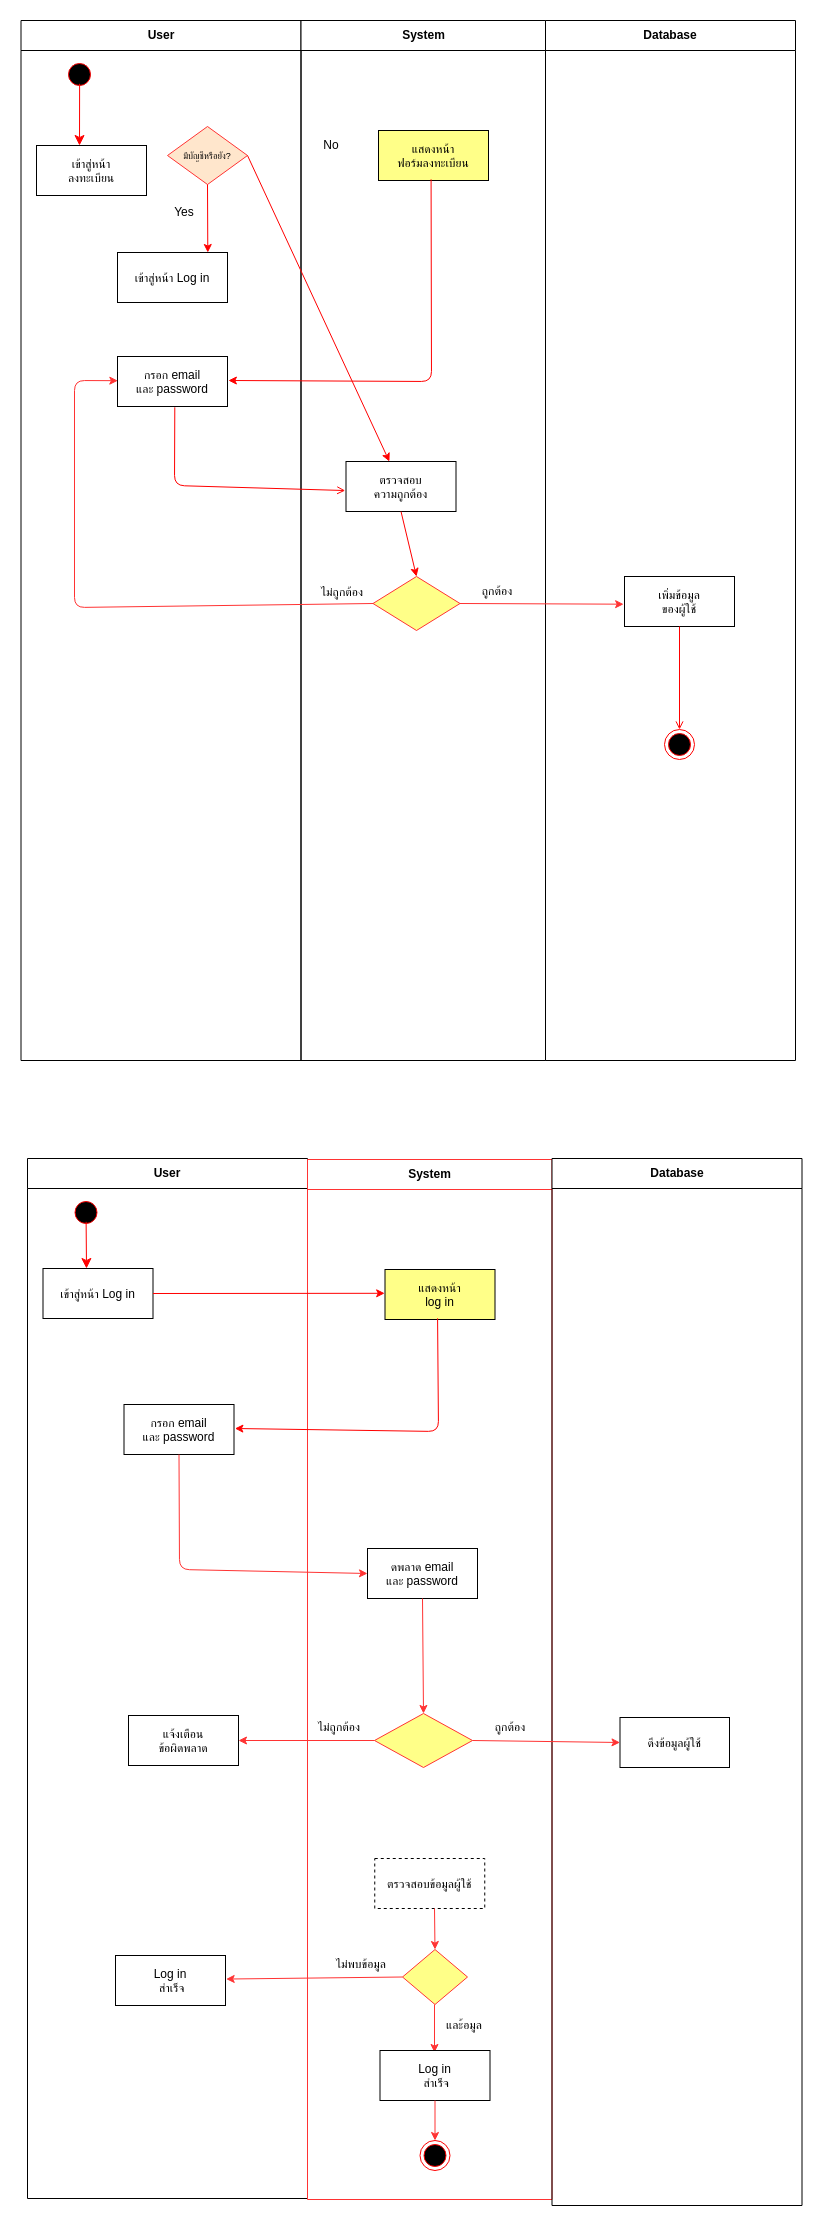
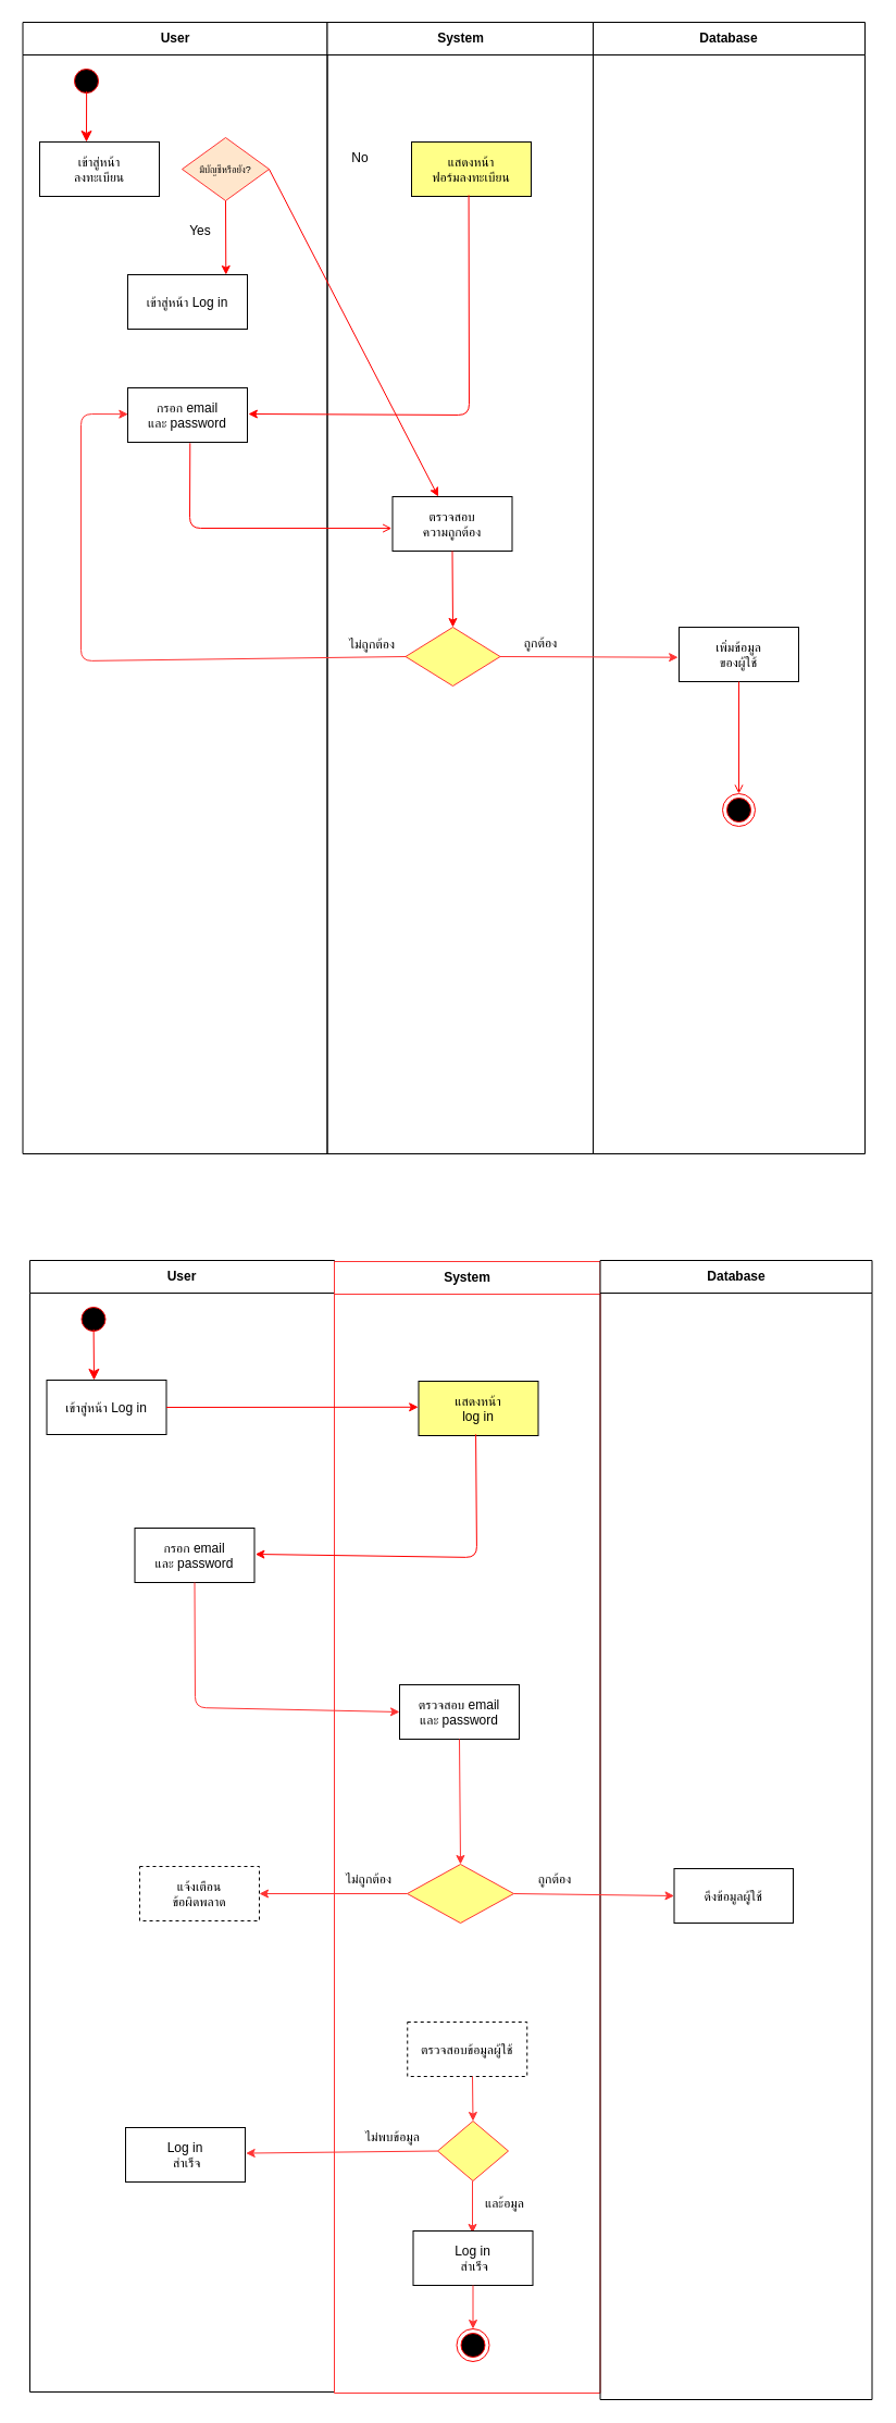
  <mxCell id="0" />
  <mxCell id="1" parent="0" />
  <mxCell id="2" value="User" style="swimlane;whiteSpace=wrap;startSize=30;" parent="1" vertex="1"><mxGeometry x="20.5" y="20" width="280" height="1040" as="geometry" /></mxCell>
  <mxCell id="3" value="" style="ellipse;shape=startState;fillColor=#000000;strokeColor=#ff0000;" parent="2" vertex="1"><mxGeometry x="43.5" y="39" width="30" height="30" as="geometry" /></mxCell>
  <mxCell id="4" value="" style="edgeStyle=elbowEdgeStyle;elbow=horizontal;verticalAlign=bottom;endArrow=classic;endSize=8;strokeColor=#FF0000;endFill=1;rounded=0;exitX=0.504;exitY=0.81;exitDx=0;exitDy=0;exitPerimeter=0;" parent="2" source="3" target="5" edge="1"><mxGeometry x="100" y="40" as="geometry"><mxPoint x="115" y="110" as="targetPoint" /></mxGeometry></mxCell>
- <mxCell id="5" value="เข้าสู่หน้า&#10;ลงทะเบียน" style="" parent="2" vertex="1"><mxGeometry x="15.5" y="125" width="110" height="50" as="geometry" /></mxCell>
+ <mxCell id="5" value="เข้าสู่หน้า&#10;ลงทะเบียน" style="" parent="2" vertex="1"><mxGeometry x="15.5" y="110" width="110" height="50" as="geometry" /></mxCell>
  <mxCell id="6" value="เข้าสู่หน้า Log in" style="" parent="2" vertex="1"><mxGeometry x="96.5" y="232" width="110" height="50" as="geometry" /></mxCell>
  <mxCell id="7" value="มีบัญชีหรือยัง?" style="rhombus;fillColor=#ffe6cc;strokeColor=#FF3333;fontSize=9;" parent="2" vertex="1"><mxGeometry x="146.5" y="106" width="80" height="58" as="geometry" /></mxCell>
  <mxCell id="8" value="" style="endArrow=classic;strokeColor=#FF0000;endFill=1;rounded=0;entryX=0.821;entryY=0;entryDx=0;entryDy=0;entryPerimeter=0;exitX=0.5;exitY=1;exitDx=0;exitDy=0;" edge="1" parent="2" source="7" target="6"><mxGeometry relative="1" as="geometry"><mxPoint x="235.87" y="164" as="sourcePoint" /><mxPoint x="235.963" y="202" as="targetPoint" /></mxGeometry></mxCell>
  <mxCell id="9" value="Yes" style="text;html=1;strokeColor=none;fillColor=none;align=center;verticalAlign=middle;whiteSpace=wrap;rounded=0;" vertex="1" parent="2"><mxGeometry x="145.5" y="182" width="35.5" height="20" as="geometry" /></mxCell>
  <mxCell id="10" value="กรอก email&#10;และ password" style="" vertex="1" parent="2"><mxGeometry x="96.5" y="336" width="110" height="50" as="geometry" /></mxCell>
  <mxCell id="11" value="ไม่ถูกต้อง" style="text;html=1;strokeColor=none;fillColor=none;align=center;verticalAlign=middle;whiteSpace=wrap;rounded=0;" vertex="1" parent="2"><mxGeometry x="291.5" y="557" width="60" height="30" as="geometry" /></mxCell>
  <mxCell id="12" value="System" style="swimlane;whiteSpace=wrap;startSize=30;" parent="1" vertex="1"><mxGeometry x="300.5" y="20" width="244.5" height="1040" as="geometry" /></mxCell>
  <mxCell id="13" value="แสดงหน้า&#10;ฟอร์มลงทะเบียน" style="fillColor=#ffff88;" parent="12" vertex="1"><mxGeometry x="77.5" y="110" width="110" height="50" as="geometry" /></mxCell>
  <mxCell id="14" value="No" style="text;html=1;strokeColor=none;fillColor=none;align=center;verticalAlign=middle;whiteSpace=wrap;rounded=0;" vertex="1" parent="12"><mxGeometry y="110" width="60" height="30" as="geometry" /></mxCell>
- <mxCell id="15" value="ตรวจสอบ&#10;ความถูกต้อง" style="" vertex="1" parent="12"><mxGeometry x="45" y="441" width="110" height="50" as="geometry" /></mxCell>
+ <mxCell id="15" value="ตรวจสอบ&#10;ความถูกต้อง" style="" vertex="1" parent="12"><mxGeometry x="60" y="436" width="110" height="50" as="geometry" /></mxCell>
  <mxCell id="16" value="" style="rhombus;whiteSpace=wrap;html=1;fillColor=#ffff88;strokeColor=#FF3333;" vertex="1" parent="12"><mxGeometry x="72" y="556" width="87" height="54" as="geometry" /></mxCell>
  <mxCell id="17" value="" style="edgeStyle=none;strokeColor=#FF0000;endArrow=classic;endFill=1;rounded=0;exitX=0.5;exitY=1;exitDx=0;exitDy=0;entryX=0.5;entryY=0;entryDx=0;entryDy=0;" edge="1" parent="12" source="15" target="16"><mxGeometry width="100" height="100" relative="1" as="geometry"><mxPoint x="83.5" y="517.37" as="sourcePoint" /><mxPoint x="203.5" y="517.87" as="targetPoint" /></mxGeometry></mxCell>
  <mxCell id="18" value="ถูกต้อง" style="text;html=1;strokeColor=none;fillColor=none;align=center;verticalAlign=middle;whiteSpace=wrap;rounded=0;" vertex="1" parent="12"><mxGeometry x="166.5" y="556" width="60" height="30" as="geometry" /></mxCell>
  <mxCell id="19" value="Database" style="swimlane;whiteSpace=wrap;startSize=30;" parent="1" vertex="1"><mxGeometry x="545" y="20" width="250" height="1040" as="geometry" /></mxCell>
  <mxCell id="20" value="เพิ่มข้อมูล&#10;ของผู้ใช้" style="" parent="19" vertex="1"><mxGeometry x="79" y="556" width="110" height="50" as="geometry" /></mxCell>
  <mxCell id="21" value="" style="ellipse;shape=endState;fillColor=#000000;strokeColor=#ff0000" parent="19" vertex="1"><mxGeometry x="119" y="709" width="30" height="30" as="geometry" /></mxCell>
  <mxCell id="22" value="" style="endArrow=open;strokeColor=#FF0000;endFill=1;rounded=0" parent="19" source="20" target="21" edge="1"><mxGeometry relative="1" as="geometry" /></mxCell>
  <mxCell id="23" value="" style="endArrow=classic;strokeColor=#FF0000;endFill=1;rounded=0;exitX=1;exitY=0.5;exitDx=0;exitDy=0;" edge="1" parent="1" source="7" target="15"><mxGeometry relative="1" as="geometry"><mxPoint x="296.5" y="158.79" as="sourcePoint" /><mxPoint x="326.5" y="158.79" as="targetPoint" /></mxGeometry></mxCell>
  <mxCell id="24" value="" style="endArrow=classic;strokeColor=#FF0000;endFill=1;entryX=1.008;entryY=0.48;entryDx=0;entryDy=0;rounded=1;exitX=0.478;exitY=0.977;exitDx=0;exitDy=0;exitPerimeter=0;entryPerimeter=0;" parent="1" source="13" target="10" edge="1"><mxGeometry relative="1" as="geometry"><mxPoint x="436.986" y="184" as="sourcePoint" /><mxPoint x="232" y="381" as="targetPoint" /><Array as="points"><mxPoint x="431" y="381" /></Array></mxGeometry></mxCell>
  <mxCell id="25" value="" style="edgeStyle=none;strokeColor=#FF0000;endArrow=open;endFill=1;entryX=-0.007;entryY=0.581;entryDx=0;entryDy=0;rounded=1;exitX=0.521;exitY=1.016;exitDx=0;exitDy=0;exitPerimeter=0;entryPerimeter=0;" edge="1" parent="1" source="10" target="15"><mxGeometry width="100" height="100" relative="1" as="geometry"><mxPoint x="174" y="410" as="sourcePoint" /><mxPoint x="300.5" y="480.5" as="targetPoint" /><Array as="points"><mxPoint x="174" y="485" /></Array></mxGeometry></mxCell>
  <mxCell id="26" value="" style="endArrow=classic;html=1;rounded=1;exitX=0;exitY=0.5;exitDx=0;exitDy=0;entryX=0.003;entryY=0.484;entryDx=0;entryDy=0;entryPerimeter=0;strokeColor=#FF3333;" edge="1" parent="1" source="16" target="10"><mxGeometry width="50" height="50" relative="1" as="geometry"><mxPoint x="204" y="570" as="sourcePoint" /><mxPoint x="114" y="380" as="targetPoint" /><Array as="points"><mxPoint x="74" y="607" /><mxPoint x="74" y="380" /></Array></mxGeometry></mxCell>
  <mxCell id="27" value="" style="endArrow=classic;html=1;rounded=0;entryX=-0.008;entryY=0.554;entryDx=0;entryDy=0;entryPerimeter=0;exitX=1;exitY=0.5;exitDx=0;exitDy=0;strokeColor=#FF3333;" edge="1" parent="1" source="16" target="20"><mxGeometry width="50" height="50" relative="1" as="geometry"><mxPoint x="434" y="550" as="sourcePoint" /><mxPoint x="484" y="500" as="targetPoint" /></mxGeometry></mxCell>
  <mxCell id="28" value="User" style="swimlane;whiteSpace=wrap;startSize=30;" vertex="1" parent="1"><mxGeometry x="27" y="1158" width="280" height="1040" as="geometry" /></mxCell>
  <mxCell id="29" value="" style="ellipse;shape=startState;fillColor=#000000;strokeColor=#ff0000;" vertex="1" parent="28"><mxGeometry x="43.5" y="39" width="30" height="30" as="geometry" /></mxCell>
  <mxCell id="30" value="" style="edgeStyle=elbowEdgeStyle;elbow=horizontal;verticalAlign=bottom;endArrow=classic;endSize=8;strokeColor=#FF0000;endFill=1;rounded=0;exitX=0.504;exitY=0.81;exitDx=0;exitDy=0;exitPerimeter=0;" edge="1" parent="28" source="29" target="31"><mxGeometry x="100" y="40" as="geometry"><mxPoint x="115" y="110" as="targetPoint" /></mxGeometry></mxCell>
  <mxCell id="31" value="เข้าสู่หน้า Log in" style="" vertex="1" parent="28"><mxGeometry x="15.5" y="110" width="110" height="50" as="geometry" /></mxCell>
  <mxCell id="32" value="กรอก email&#10;และ password" style="" vertex="1" parent="28"><mxGeometry x="96.5" y="246" width="110" height="50" as="geometry" /></mxCell>
- <mxCell id="33" value="แจ้งเตือน&#10;ข้อผิดพลาด" style="" vertex="1" parent="28"><mxGeometry x="101" y="557" width="110" height="50" as="geometry" /></mxCell>
+ <mxCell id="33" value="แจ้งเตือน&#10;ข้อผิดพลาด" style="dashed=1;" vertex="1" parent="28"><mxGeometry x="101" y="557" width="110" height="50" as="geometry" /></mxCell>
  <mxCell id="34" value="Log in&#10; สำเร็จ" style="" vertex="1" parent="28"><mxGeometry x="88" y="797" width="110" height="50" as="geometry" /></mxCell>
  <mxCell id="35" value="System" style="swimlane;whiteSpace=wrap;startSize=30;strokeColor=#FF3333;" vertex="1" parent="1"><mxGeometry x="307" y="1159" width="244.5" height="1040" as="geometry" /></mxCell>
  <mxCell id="36" value="แสดงหน้า&#10;log in" style="fillColor=#ffff88;" vertex="1" parent="35"><mxGeometry x="77.5" y="110" width="110" height="50" as="geometry" /></mxCell>
  <mxCell id="37" value="" style="rhombus;whiteSpace=wrap;html=1;fillColor=#ffff88;strokeColor=#FF3333;" vertex="1" parent="35"><mxGeometry x="67" y="554" width="98" height="54" as="geometry" /></mxCell>
  <mxCell id="38" value="ถูกต้อง" style="text;html=1;strokeColor=none;fillColor=none;align=center;verticalAlign=middle;whiteSpace=wrap;rounded=0;" vertex="1" parent="35"><mxGeometry x="173" y="553" width="60" height="30" as="geometry" /></mxCell>
  <mxCell id="39" value="ไม่ถูกต้อง" style="text;html=1;strokeColor=none;fillColor=none;align=center;verticalAlign=middle;whiteSpace=wrap;rounded=0;" vertex="1" parent="35"><mxGeometry x="2" y="553" width="60" height="30" as="geometry" /></mxCell>
- <mxCell id="40" value="ดพลาด email&#10;และ password" style="" vertex="1" parent="35"><mxGeometry x="60" y="389" width="110" height="50" as="geometry" /></mxCell>
+ <mxCell id="40" value="ตรวจสอบ email&#10;และ password" style="" vertex="1" parent="35"><mxGeometry x="60" y="389" width="110" height="50" as="geometry" /></mxCell>
  <mxCell id="41" value="" style="endArrow=classic;html=1;rounded=0;exitX=0.5;exitY=1;exitDx=0;exitDy=0;entryX=0.5;entryY=0;entryDx=0;entryDy=0;strokeColor=#FF3333;" edge="1" parent="35" source="40" target="37"><mxGeometry width="50" height="50" relative="1" as="geometry"><mxPoint x="101" y="497" as="sourcePoint" /><mxPoint x="151" y="447" as="targetPoint" /></mxGeometry></mxCell>
  <mxCell id="42" value="ตรวจสอบข้อมูลผู้ใช้" style="dashed=1;" vertex="1" parent="35"><mxGeometry x="67.25" y="699" width="110" height="50" as="geometry" /></mxCell>
  <mxCell id="43" value="" style="rhombus;whiteSpace=wrap;html=1;fillColor=#ffff88;strokeColor=#FF3333;" vertex="1" parent="35"><mxGeometry x="95" y="790" width="65" height="55" as="geometry" /></mxCell>
  <mxCell id="44" value="" style="endArrow=classic;html=1;rounded=0;exitX=0.5;exitY=1;exitDx=0;exitDy=0;entryX=0.5;entryY=0;entryDx=0;entryDy=0;strokeColor=#FF3333;" edge="1" parent="35" target="43"><mxGeometry width="50" height="50" relative="1" as="geometry"><mxPoint x="127" y="749" as="sourcePoint" /><mxPoint x="128" y="864" as="targetPoint" /></mxGeometry></mxCell>
  <mxCell id="45" value="และ้อมูล" style="text;html=1;strokeColor=none;fillColor=none;align=center;verticalAlign=middle;whiteSpace=wrap;rounded=0;" vertex="1" parent="35"><mxGeometry x="131" y="853" width="52" height="26" as="geometry" /></mxCell>
  <mxCell id="46" value="" style="endArrow=classic;html=1;rounded=0;exitX=0.5;exitY=1;exitDx=0;exitDy=0;strokeColor=#FF3333;" edge="1" parent="35"><mxGeometry width="50" height="50" relative="1" as="geometry"><mxPoint x="127" y="845" as="sourcePoint" /><mxPoint x="127" y="893" as="targetPoint" /></mxGeometry></mxCell>
  <mxCell id="47" value="Log in&#10; สำเร็จ" style="" vertex="1" parent="35"><mxGeometry x="72.5" y="891" width="110" height="50" as="geometry" /></mxCell>
  <mxCell id="48" value="" style="ellipse;shape=endState;fillColor=#000000;strokeColor=#ff0000" vertex="1" parent="35"><mxGeometry x="112.5" y="981" width="30" height="30" as="geometry" /></mxCell>
  <mxCell id="49" value="" style="endArrow=classic;html=1;rounded=0;exitX=0.5;exitY=1;exitDx=0;exitDy=0;entryX=0.5;entryY=0;entryDx=0;entryDy=0;strokeColor=#FF3333;" edge="1" parent="35" source="47" target="48"><mxGeometry width="50" height="50" relative="1" as="geometry"><mxPoint x="124.5" y="934" as="sourcePoint" /><mxPoint x="174.5" y="884" as="targetPoint" /></mxGeometry></mxCell>
  <mxCell id="50" value="ไม่พบข้อมูล" style="text;html=1;strokeColor=none;fillColor=none;align=center;verticalAlign=middle;whiteSpace=wrap;rounded=0;" vertex="1" parent="35"><mxGeometry x="7.25" y="790" width="93.75" height="30" as="geometry" /></mxCell>
  <mxCell id="51" value="Database" style="swimlane;whiteSpace=wrap;startSize=30;" vertex="1" parent="1"><mxGeometry x="551.5" y="1158" width="250" height="1047" as="geometry" /></mxCell>
  <mxCell id="52" value="ดึงข้อมูลผู้ใช้" style="" vertex="1" parent="51"><mxGeometry x="68" y="559" width="109.5" height="50" as="geometry" /></mxCell>
  <mxCell id="53" value="" style="endArrow=classic;strokeColor=#FF0000;endFill=1;rounded=0;exitX=1;exitY=0.5;exitDx=0;exitDy=0;entryX=-0.003;entryY=0.476;entryDx=0;entryDy=0;entryPerimeter=0;" edge="1" parent="1" source="31" target="36"><mxGeometry relative="1" as="geometry"><mxPoint x="253.5" y="1293" as="sourcePoint" /><mxPoint x="333" y="1296.79" as="targetPoint" /></mxGeometry></mxCell>
  <mxCell id="54" value="" style="endArrow=classic;strokeColor=#FF0000;endFill=1;entryX=1.008;entryY=0.48;entryDx=0;entryDy=0;rounded=1;exitX=0.478;exitY=0.977;exitDx=0;exitDy=0;exitPerimeter=0;entryPerimeter=0;" edge="1" parent="1" source="36" target="32"><mxGeometry relative="1" as="geometry"><mxPoint x="443.486" y="1322" as="sourcePoint" /><mxPoint x="238.5" y="1519" as="targetPoint" /><Array as="points"><mxPoint x="438" y="1431" /></Array></mxGeometry></mxCell>
  <mxCell id="55" value="" style="endArrow=classic;html=1;rounded=1;exitX=0.5;exitY=1;exitDx=0;exitDy=0;entryX=0;entryY=0.5;entryDx=0;entryDy=0;strokeColor=#FF3333;" edge="1" parent="1" source="32" target="40"><mxGeometry width="50" height="50" relative="1" as="geometry"><mxPoint x="243" y="1599" as="sourcePoint" /><mxPoint x="293" y="1549" as="targetPoint" /><Array as="points"><mxPoint x="179" y="1569" /></Array></mxGeometry></mxCell>
  <mxCell id="56" value="" style="endArrow=classic;html=1;rounded=0;entryX=0;entryY=0.5;entryDx=0;entryDy=0;strokeColor=#FF3333;exitX=1;exitY=0.5;exitDx=0;exitDy=0;" edge="1" parent="1" source="37" target="52"><mxGeometry width="50" height="50" relative="1" as="geometry"><mxPoint x="454" y="1758" as="sourcePoint" /><mxPoint x="490.5" y="1431" as="targetPoint" /></mxGeometry></mxCell>
  <mxCell id="57" value="" style="endArrow=classic;html=1;rounded=0;entryX=1;entryY=0.5;entryDx=0;entryDy=0;exitX=0;exitY=0.5;exitDx=0;exitDy=0;strokeColor=#FF3333;" edge="1" parent="1" source="37" target="33"><mxGeometry width="50" height="50" relative="1" as="geometry"><mxPoint x="338" y="1773" as="sourcePoint" /><mxPoint x="388" y="1723" as="targetPoint" /></mxGeometry></mxCell>
  <mxCell id="58" value="" style="endArrow=classic;html=1;rounded=0;exitX=0;exitY=0.5;exitDx=0;exitDy=0;entryX=1.006;entryY=0.471;entryDx=0;entryDy=0;strokeColor=#FF3333;entryPerimeter=0;" edge="1" parent="1" source="43" target="34"><mxGeometry width="50" height="50" relative="1" as="geometry"><mxPoint x="380" y="1918" as="sourcePoint" /><mxPoint x="381" y="1959" as="targetPoint" /></mxGeometry></mxCell>
